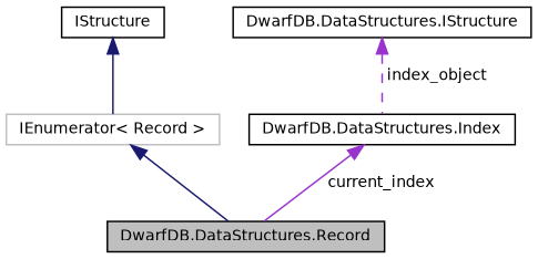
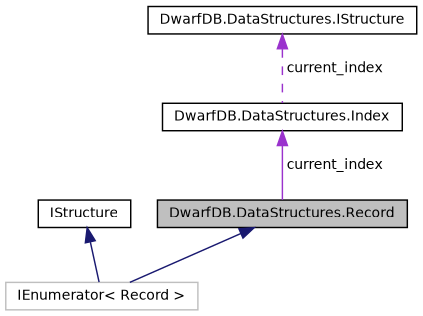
  digraph {
    node [color=black fillcolor=white fontname=Helvetica fontsize=10 shape=record style=filled]
    edge [color=midnightblue dir=back fontname=Helvetica fontsize=10 labelfontname=Helvetica labelfontsize=10 style=solid]
    n1 [fillcolor=grey75 fontcolor=black height=0.2 label="DwarfDB.DataStructures.Record" width=0.4]
    n2 [height=0.2 label=IStructure width=0.4]
    n3 [color=grey75 height=0.2 label="IEnumerator\< Record \>" width=0.4]
    n4 [height=0.2 label="DwarfDB.DataStructures.Index" width=0.4]
    n5 [height=0.2 label="DwarfDB.DataStructures.IStructure" width=0.4]
    n2 -> n3
-   n3 -> n1
+   n1 -> n3
    n4 -> n1 [color=darkorchid3 label=" current_index"]
-   n5 -> n4 [color=darkorchid3 label=" index_object" style=dashed]
+   n5 -> n4 [color=darkorchid3 label=" current_index" style=dashed]
  }
